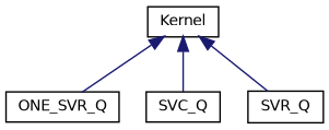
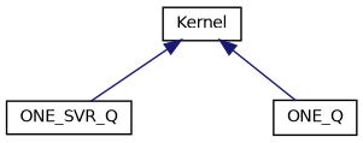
  digraph {
    rankdir=TB
    node [color=black fillcolor=white fontname=Helvetica fontsize=10 shape=record style=filled]
    edge [color=midnightblue dir=back fontname=Helvetica fontsize=10 labelfontname=Helvetica labelfontsize=10 style=solid]
    n1 [height=0.2 label=Kernel width=0.4]
    n2 [height=0.2 label=ONE_SVR_Q width=0.4]
-   n3 [height=0.2 label=SVC_Q width=0.4]
-   n4 [height=0.2 label=SVR_Q width=0.4]
+   n4 [height=0.2 label=ONE_Q width=0.4]
    n1 -> n2
-   n1 -> n3
    n1 -> n4
  }
